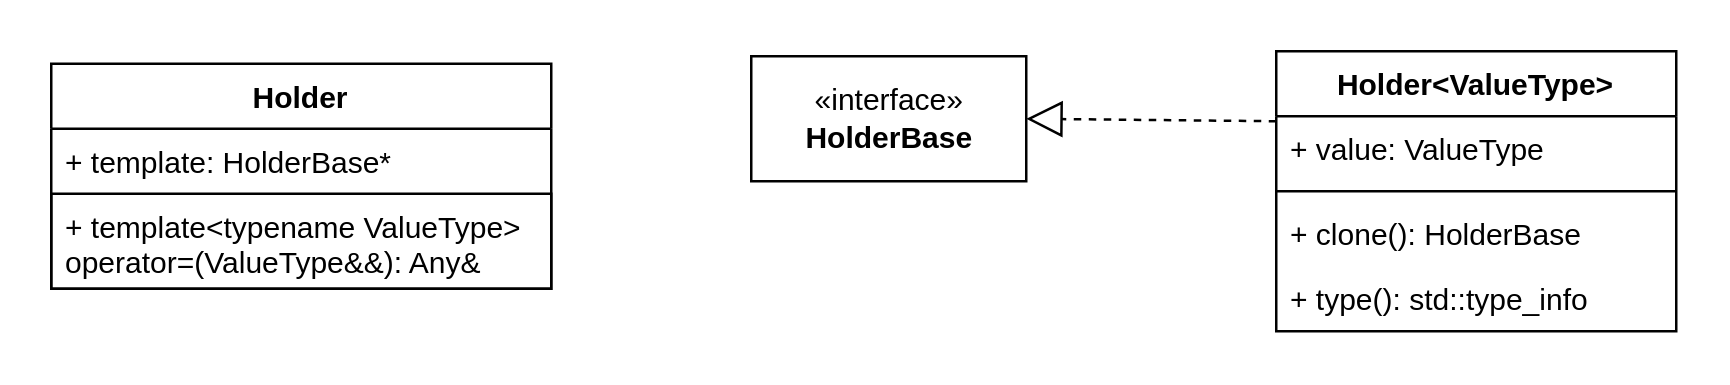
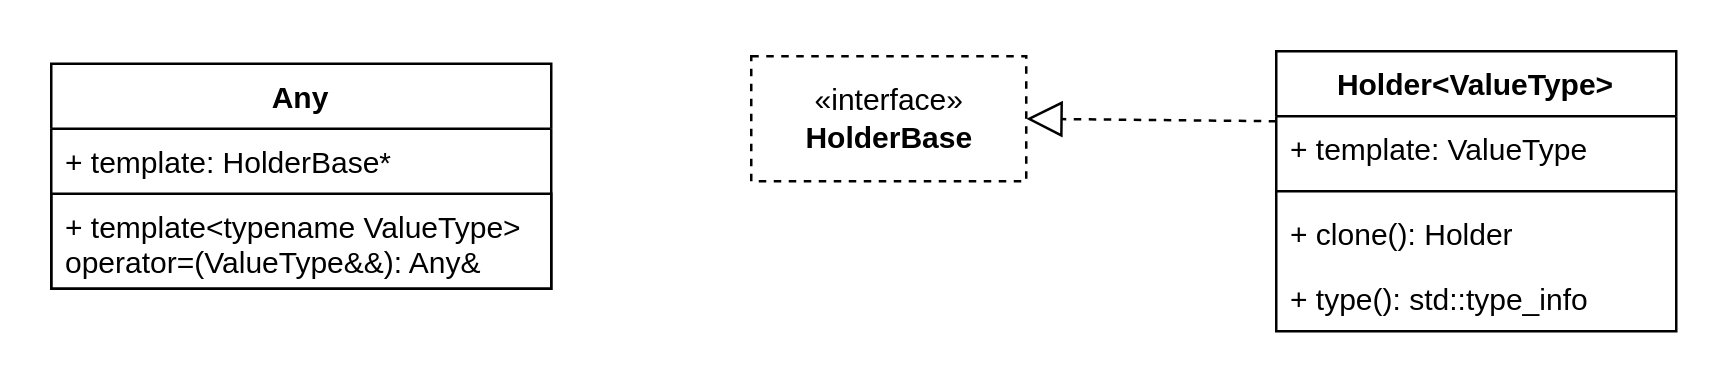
  <mxCell id="0" />
  <mxCell id="1" parent="0" />
- <mxCell id="2" value="Holder" style="swimlane;fontStyle=1;align=center;verticalAlign=top;childLayout=stackLayout;horizontal=1;startSize=26;horizontalStack=0;resizeParent=1;resizeParentMax=0;resizeLast=0;collapsible=1;marginBottom=0;" vertex="1" parent="1"><mxGeometry x="20" y="25" width="200" height="90" as="geometry" /></mxCell>
+ <mxCell id="2" value="Any" style="swimlane;fontStyle=1;align=center;verticalAlign=top;childLayout=stackLayout;horizontal=1;startSize=26;horizontalStack=0;resizeParent=1;resizeParentMax=0;resizeLast=0;collapsible=1;marginBottom=0;" vertex="1" parent="1"><mxGeometry x="20" y="25" width="200" height="90" as="geometry" /></mxCell>
  <mxCell id="3" value="+ template: HolderBase*" style="text;strokeColor=none;fillColor=none;align=left;verticalAlign=top;spacingLeft=4;spacingRight=4;overflow=hidden;rotatable=0;points=[[0,0.5],[1,0.5]];portConstraint=eastwest;" vertex="1" parent="2"><mxGeometry y="26" width="200" height="26" as="geometry" /></mxCell>
  <mxCell id="4" value="+ template&lt;typename ValueType&gt;&#10;operator=(ValueType&amp;&amp;): Any&amp;" style="text;strokeColor=default;fillColor=none;align=left;verticalAlign=top;spacingLeft=4;spacingRight=4;overflow=hidden;rotatable=0;points=[[0,0.5],[1,0.5]];portConstraint=eastwest;" vertex="1" parent="2"><mxGeometry y="52" width="200" height="38" as="geometry" /></mxCell>
- <mxCell id="5" value="«interface»&lt;br&gt;&lt;b&gt;HolderBase&lt;/b&gt;" style="html=1;" vertex="1" parent="1"><mxGeometry x="300" y="22" width="110" height="50" as="geometry" /></mxCell>
+ <mxCell id="5" value="«interface»&lt;br&gt;&lt;b&gt;HolderBase&lt;/b&gt;" style="html=1;dashed=1;" vertex="1" parent="1"><mxGeometry x="300" y="22" width="110" height="50" as="geometry" /></mxCell>
  <mxCell id="6" value="Holder&lt;ValueType&gt;" style="swimlane;fontStyle=1;align=center;verticalAlign=top;childLayout=stackLayout;horizontal=1;startSize=26;horizontalStack=0;resizeParent=1;resizeParentMax=0;resizeLast=0;collapsible=1;marginBottom=0;" vertex="1" parent="1"><mxGeometry x="510" y="20" width="160" height="112" as="geometry" /></mxCell>
- <mxCell id="7" value="+ value: ValueType" style="text;strokeColor=none;fillColor=none;align=left;verticalAlign=top;spacingLeft=4;spacingRight=4;overflow=hidden;rotatable=0;points=[[0,0.5],[1,0.5]];portConstraint=eastwest;" vertex="1" parent="6"><mxGeometry y="26" width="160" height="26" as="geometry" /></mxCell>
+ <mxCell id="7" value="+ template: ValueType" style="text;strokeColor=none;fillColor=none;align=left;verticalAlign=top;spacingLeft=4;spacingRight=4;overflow=hidden;rotatable=0;points=[[0,0.5],[1,0.5]];portConstraint=eastwest;" vertex="1" parent="6"><mxGeometry y="26" width="160" height="26" as="geometry" /></mxCell>
  <mxCell id="8" value="" style="line;strokeWidth=1;fillColor=none;align=left;verticalAlign=middle;spacingTop=-1;spacingLeft=3;spacingRight=3;rotatable=0;labelPosition=right;points=[];portConstraint=eastwest;strokeColor=inherit;" vertex="1" parent="6"><mxGeometry y="52" width="160" height="8" as="geometry" /></mxCell>
- <mxCell id="9" value="+ clone(): HolderBase" style="text;strokeColor=none;fillColor=none;align=left;verticalAlign=top;spacingLeft=4;spacingRight=4;overflow=hidden;rotatable=0;points=[[0,0.5],[1,0.5]];portConstraint=eastwest;" vertex="1" parent="6"><mxGeometry y="60" width="160" height="26" as="geometry" /></mxCell>
+ <mxCell id="9" value="+ clone(): Holder" style="text;strokeColor=none;fillColor=none;align=left;verticalAlign=top;spacingLeft=4;spacingRight=4;overflow=hidden;rotatable=0;points=[[0,0.5],[1,0.5]];portConstraint=eastwest;" vertex="1" parent="6"><mxGeometry y="60" width="160" height="26" as="geometry" /></mxCell>
  <mxCell id="10" value="+ type(): std::type_info" style="text;strokeColor=none;fillColor=none;align=left;verticalAlign=top;spacingLeft=4;spacingRight=4;overflow=hidden;rotatable=0;points=[[0,0.5],[1,0.5]];portConstraint=eastwest;" vertex="1" parent="6"><mxGeometry y="86" width="160" height="26" as="geometry" /></mxCell>
  <mxCell id="11" value="" style="endArrow=block;dashed=1;endFill=0;endSize=12;html=1;rounded=0;exitX=0;exitY=0.25;exitDx=0;exitDy=0;entryX=1;entryY=0.5;entryDx=0;entryDy=0;" edge="1" parent="1" source="6" target="5"><mxGeometry width="160" relative="1" as="geometry"><mxPoint x="240" y="134" as="sourcePoint" /><mxPoint x="400" y="134" as="targetPoint" /></mxGeometry></mxCell>
